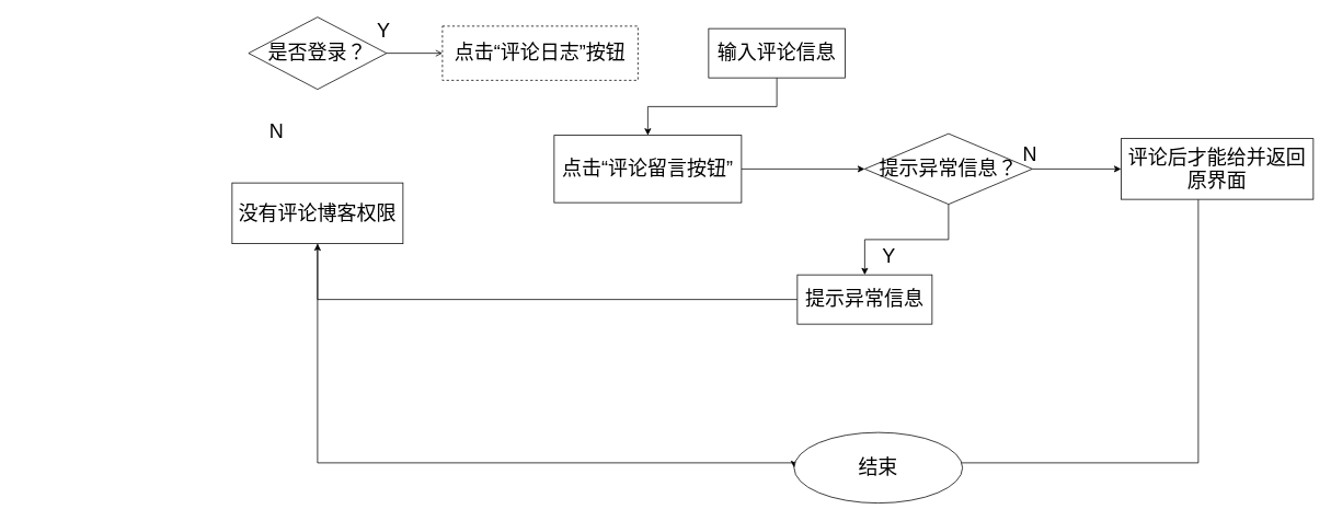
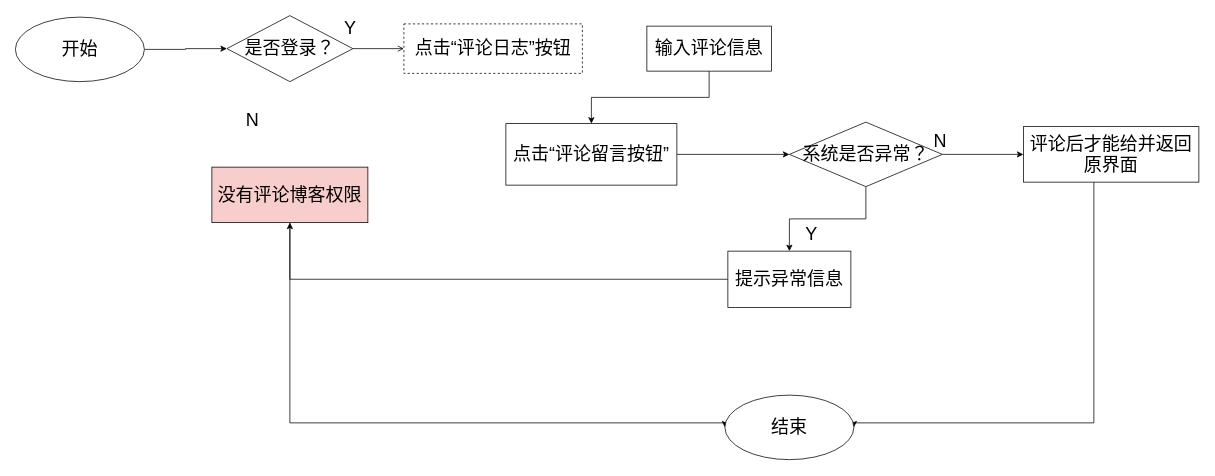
  <mxCell id="0" />
  <mxCell id="1" parent="0" />
+ <mxCell id="2" value="" style="edgeStyle=orthogonalEdgeStyle;rounded=0;orthogonalLoop=1;jettySize=auto;html=1;" edge="1" parent="1" source="3" target="5"><mxGeometry relative="1" as="geometry" /></mxCell>
+ <mxCell id="3" value="&lt;font style=&quot;font-size: 24px&quot;&gt;开始&lt;/font&gt;" style="ellipse;whiteSpace=wrap;html=1;" vertex="1" parent="1"><mxGeometry x="20" y="22" width="172" height="86" as="geometry" /></mxCell>
  <mxCell id="4" value="" style="edgeStyle=orthogonalEdgeStyle;rounded=0;orthogonalLoop=1;jettySize=auto;html=1;endArrow=open;" edge="1" parent="1" source="5" target="8"><mxGeometry relative="1" as="geometry" /></mxCell>
  <mxCell id="5" value="&lt;font style=&quot;font-size: 24px&quot;&gt;是否登录？&lt;/font&gt;" style="rhombus;whiteSpace=wrap;html=1;" vertex="1" parent="1"><mxGeometry x="302" y="20" width="168" height="88" as="geometry" /></mxCell>
  <mxCell id="6" style="edgeStyle=orthogonalEdgeStyle;rounded=0;orthogonalLoop=1;jettySize=auto;html=1;entryX=0;entryY=0.5;entryDx=0;entryDy=0;" edge="1" parent="1" source="7" target="20"><mxGeometry relative="1" as="geometry"><Array as="points"><mxPoint x="386" y="563" /></Array></mxGeometry></mxCell>
- <mxCell id="7" value="&lt;font style=&quot;font-size: 24px&quot;&gt;没有评论博客权限&lt;/font&gt;" style="whiteSpace=wrap;html=1;" vertex="1" parent="1"><mxGeometry x="282" y="222" width="208" height="74" as="geometry" /></mxCell>
+ <mxCell id="7" value="&lt;font style=&quot;font-size: 24px&quot;&gt;没有评论博客权限&lt;/font&gt;" style="whiteSpace=wrap;html=1;fillColor=#f8cecc;" vertex="1" parent="1"><mxGeometry x="282" y="222" width="208" height="74" as="geometry" /></mxCell>
  <mxCell id="8" value="&lt;font style=&quot;font-size: 24px&quot;&gt;点击“评论日志”按钮&lt;/font&gt;" style="whiteSpace=wrap;html=1;dashed=1;" vertex="1" parent="1"><mxGeometry x="538" y="31" width="238" height="66" as="geometry" /></mxCell>
  <mxCell id="9" style="edgeStyle=orthogonalEdgeStyle;rounded=0;orthogonalLoop=1;jettySize=auto;html=1;" edge="1" parent="1" source="10" target="12"><mxGeometry relative="1" as="geometry" /></mxCell>
  <mxCell id="10" value="&lt;font style=&quot;font-size: 24px&quot;&gt;输入评论信息&lt;/font&gt;" style="whiteSpace=wrap;html=1;" vertex="1" parent="1"><mxGeometry x="862" y="34" width="166" height="60" as="geometry" /></mxCell>
  <mxCell id="11" value="" style="edgeStyle=orthogonalEdgeStyle;rounded=0;orthogonalLoop=1;jettySize=auto;html=1;" edge="1" parent="1" source="12" target="15"><mxGeometry relative="1" as="geometry" /></mxCell>
  <mxCell id="12" value="&lt;font style=&quot;font-size: 24px&quot;&gt;点击“评论留言按钮”&lt;/font&gt;" style="whiteSpace=wrap;html=1;" vertex="1" parent="1"><mxGeometry x="674" y="164" width="228" height="82" as="geometry" /></mxCell>
  <mxCell id="13" value="" style="edgeStyle=orthogonalEdgeStyle;rounded=0;orthogonalLoop=1;jettySize=auto;html=1;" edge="1" parent="1" source="15" target="17"><mxGeometry relative="1" as="geometry" /></mxCell>
  <mxCell id="14" value="" style="edgeStyle=orthogonalEdgeStyle;rounded=0;orthogonalLoop=1;jettySize=auto;html=1;" edge="1" parent="1" source="15" target="19"><mxGeometry relative="1" as="geometry" /></mxCell>
- <mxCell id="15" value="&lt;font style=&quot;font-size: 24px&quot;&gt;提示异常信息？&lt;/font&gt;" style="rhombus;whiteSpace=wrap;html=1;" vertex="1" parent="1"><mxGeometry x="1052" y="162" width="204" height="86" as="geometry" /></mxCell>
+ <mxCell id="15" value="&lt;font style=&quot;font-size: 24px&quot;&gt;系统是否异常？&lt;/font&gt;" style="rhombus;whiteSpace=wrap;html=1;" vertex="1" parent="1"><mxGeometry x="1052" y="162" width="204" height="86" as="geometry" /></mxCell>
  <mxCell id="16" style="edgeStyle=orthogonalEdgeStyle;rounded=0;orthogonalLoop=1;jettySize=auto;html=1;entryX=1;entryY=0.5;entryDx=0;entryDy=0;" edge="1" parent="1" source="17" target="20"><mxGeometry relative="1" as="geometry"><Array as="points"><mxPoint x="1458" y="563" /><mxPoint x="1138" y="563" /></Array></mxGeometry></mxCell>
  <mxCell id="17" value="&lt;font style=&quot;font-size: 24px&quot;&gt;评论后才能给并返回原界面&lt;/font&gt;" style="whiteSpace=wrap;html=1;" vertex="1" parent="1"><mxGeometry x="1364" y="168" width="234" height="74" as="geometry" /></mxCell>
  <mxCell id="18" style="edgeStyle=orthogonalEdgeStyle;rounded=0;orthogonalLoop=1;jettySize=auto;html=1;" edge="1" parent="1" source="19" target="7"><mxGeometry relative="1" as="geometry" /></mxCell>
- <mxCell id="19" value="&lt;font style=&quot;font-size: 24px&quot;&gt;提示异常信息&lt;/font&gt;" style="whiteSpace=wrap;html=1;" vertex="1" parent="1"><mxGeometry x="970" y="334" width="164" height="60" as="geometry" /></mxCell>
- <mxCell id="20" value="&lt;font style=&quot;font-size: 24px&quot;&gt;结束&lt;/font&gt;" style="ellipse;whiteSpace=wrap;html=1;" vertex="1" parent="1"><mxGeometry x="966" y="526" width="205" height="86" as="geometry" /></mxCell>
+ <mxCell id="19" value="&lt;font style=&quot;font-size: 24px&quot;&gt;提示异常信息&lt;/font&gt;" style="whiteSpace=wrap;html=1;" vertex="1" parent="1"><mxGeometry x="970" y="334" width="164" height="75" as="geometry" /></mxCell>
+ <mxCell id="20" value="&lt;font style=&quot;font-size: 24px&quot;&gt;结束&lt;/font&gt;" style="ellipse;whiteSpace=wrap;html=1;" vertex="1" parent="1"><mxGeometry x="966" y="526" width="172" height="86" as="geometry" /></mxCell>
  <mxCell id="21" value="&lt;font style=&quot;font-size: 24px&quot;&gt;N&lt;/font&gt;" style="text;html=1;align=center;verticalAlign=middle;resizable=0;points=[];autosize=1;strokeColor=none;fillColor=none;" vertex="1" parent="1"><mxGeometry x="1239" y="177" width="28" height="22" as="geometry" /></mxCell>
  <mxCell id="22" value="&lt;font style=&quot;font-size: 24px&quot;&gt;Y&lt;/font&gt;" style="text;html=1;align=center;verticalAlign=middle;resizable=0;points=[];autosize=1;strokeColor=none;fillColor=none;" vertex="1" parent="1"><mxGeometry x="1068" y="300" width="26" height="22" as="geometry" /></mxCell>
  <mxCell id="23" value="&lt;font style=&quot;font-size: 24px&quot;&gt;N&lt;/font&gt;" style="text;html=1;align=center;verticalAlign=middle;resizable=0;points=[];autosize=1;strokeColor=none;fillColor=none;" vertex="1" parent="1"><mxGeometry x="322" y="148" width="28" height="22" as="geometry" /></mxCell>
  <mxCell id="24" value="&lt;font style=&quot;font-size: 24px&quot;&gt;Y&lt;/font&gt;" style="text;html=1;align=center;verticalAlign=middle;resizable=0;points=[];autosize=1;strokeColor=none;fillColor=none;" vertex="1" parent="1"><mxGeometry x="453" y="26" width="26" height="22" as="geometry" /></mxCell>
